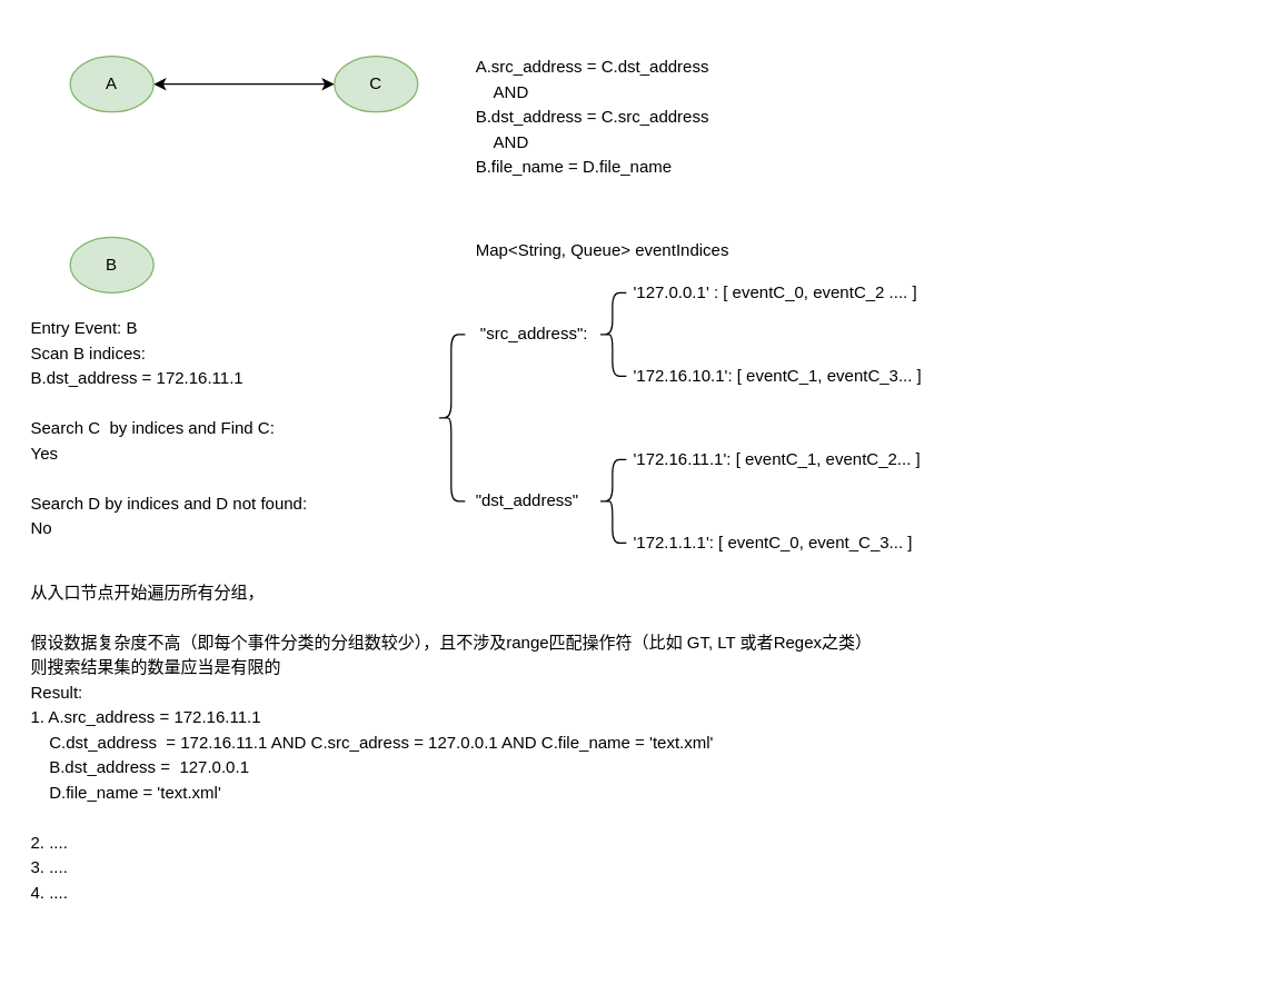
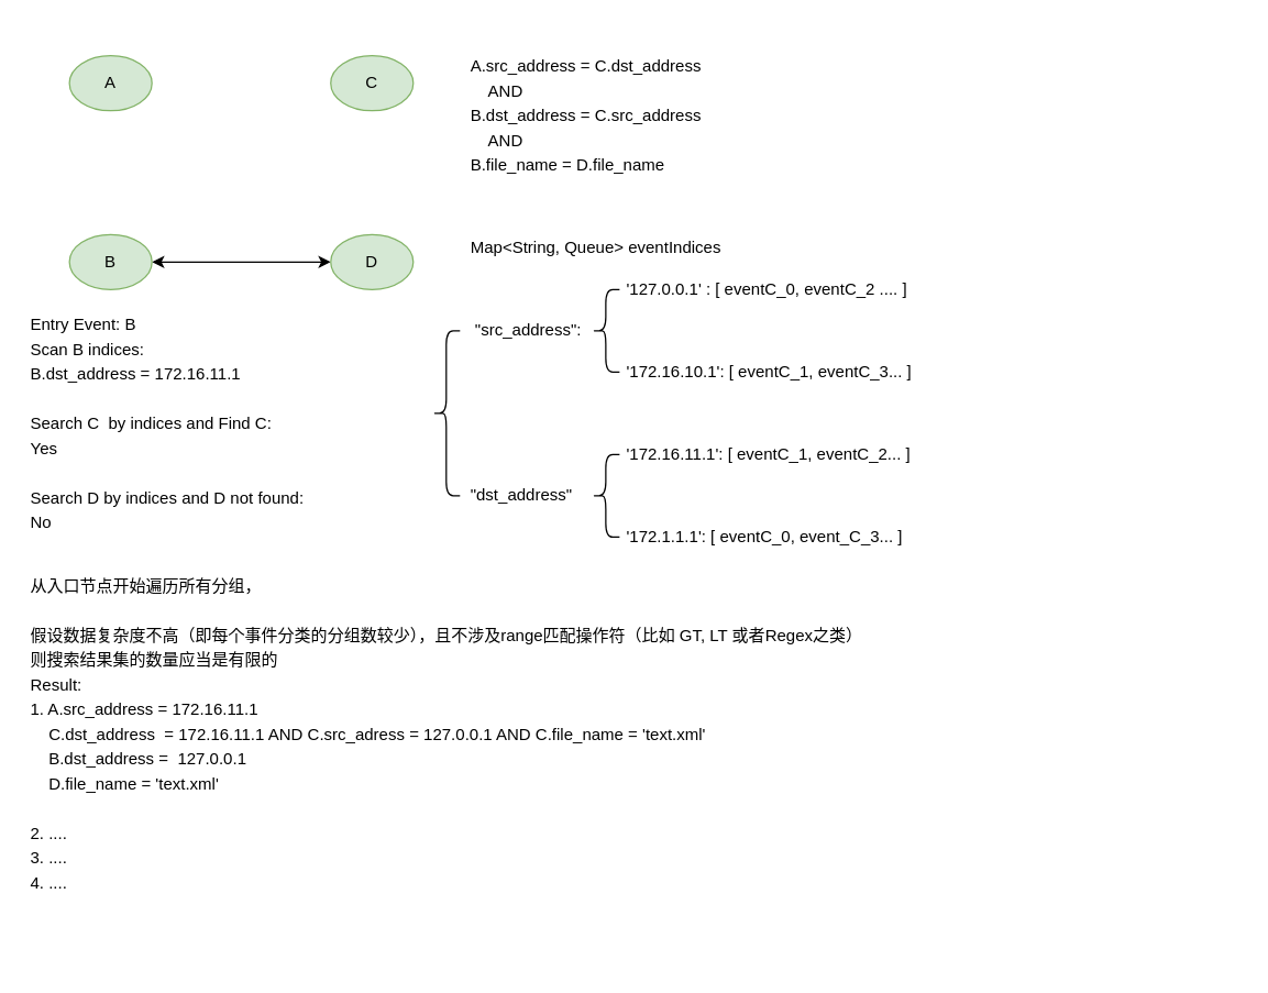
  <mxCell id="0" />
  <mxCell id="1" parent="0" />
- <mxCell id="2" style="edgeStyle=orthogonalEdgeStyle;rounded=0;orthogonalLoop=1;jettySize=auto;html=1;exitX=1;exitY=0.5;exitDx=0;exitDy=0;startArrow=classic;startFill=1;" edge="1" parent="1" source="3" target="4"><mxGeometry relative="1" as="geometry" /></mxCell>
  <mxCell id="3" value="A" style="ellipse;whiteSpace=wrap;html=1;fillColor=#d5e8d4;strokeColor=#82b366;" vertex="1" parent="1"><mxGeometry x="50" y="40" width="60" height="40" as="geometry" /></mxCell>
  <mxCell id="4" value="C" style="ellipse;whiteSpace=wrap;html=1;fillColor=#d5e8d4;strokeColor=#82b366;" vertex="1" parent="1"><mxGeometry x="240" y="40" width="60" height="40" as="geometry" /></mxCell>
+ <mxCell id="5" style="edgeStyle=none;rounded=0;orthogonalLoop=1;jettySize=auto;html=1;exitX=1;exitY=0.5;exitDx=0;exitDy=0;startArrow=classic;startFill=1;" edge="1" parent="1" source="6" target="7"><mxGeometry relative="1" as="geometry" /></mxCell>
  <mxCell id="6" value="B" style="ellipse;whiteSpace=wrap;html=1;fillColor=#d5e8d4;strokeColor=#82b366;" vertex="1" parent="1"><mxGeometry x="50" y="170" width="60" height="40" as="geometry" /></mxCell>
+ <mxCell id="7" value="D" style="ellipse;whiteSpace=wrap;html=1;fillColor=#d5e8d4;strokeColor=#82b366;" vertex="1" parent="1"><mxGeometry x="240" y="170" width="60" height="40" as="geometry" /></mxCell>
  <mxCell id="8" value="&lt;p style=&quot;line-height: 150%&quot;&gt;A.src_address = C.dst_address &lt;br&gt;&amp;nbsp; &amp;nbsp; AND &lt;br&gt;B.dst_address = C.src_address&lt;br&gt;&amp;nbsp; &amp;nbsp; AND&lt;br&gt;B.file_name = D.file_name&lt;/p&gt;&lt;p style=&quot;line-height: 150%&quot;&gt;&lt;br&gt;&lt;/p&gt;&lt;p style=&quot;line-height: 150%&quot;&gt;Map&amp;lt;String, Queue&amp;gt; eventIndices&amp;nbsp;&amp;nbsp;&lt;/p&gt;&lt;p style=&quot;line-height: 150%&quot;&gt;&amp;nbsp; &amp;nbsp; &amp;nbsp; &amp;nbsp; &amp;nbsp; &amp;nbsp; &amp;nbsp; &amp;nbsp; &amp;nbsp; &amp;nbsp; &amp;nbsp; &amp;nbsp; &amp;nbsp; &amp;nbsp; &amp;nbsp; &amp;nbsp; &amp;nbsp; '127.0.0.1' : [ eventC_0, eventC_2 .... ]&lt;/p&gt;&lt;p style=&quot;line-height: 150%&quot;&gt;&amp;nbsp;&quot;src_address&quot;:&amp;nbsp;&lt;/p&gt;&lt;p style=&quot;line-height: 150%&quot;&gt;&amp;nbsp; &amp;nbsp; &amp;nbsp; &amp;nbsp; &amp;nbsp; &amp;nbsp; &amp;nbsp; &amp;nbsp; &amp;nbsp; &amp;nbsp; &amp;nbsp; &amp;nbsp; &amp;nbsp; &amp;nbsp; &amp;nbsp; &amp;nbsp; &amp;nbsp; '172.16.10.1': [ eventC_1, eventC_3... ]&lt;/p&gt;&lt;p style=&quot;line-height: 150%&quot;&gt;&lt;br&gt;&lt;/p&gt;&lt;p style=&quot;line-height: 150%&quot;&gt;&amp;nbsp; &amp;nbsp; &amp;nbsp; &amp;nbsp; &amp;nbsp; &amp;nbsp; &amp;nbsp; &amp;nbsp; &amp;nbsp; &amp;nbsp; &amp;nbsp; &amp;nbsp; &amp;nbsp; &amp;nbsp; &amp;nbsp; &amp;nbsp; &amp;nbsp; '172.16.11.1': [ eventC_1, eventC_2... ]&lt;/p&gt;&lt;p style=&quot;line-height: 150%&quot;&gt;&quot;dst_address&quot;&lt;/p&gt;&lt;p style=&quot;line-height: 150%&quot;&gt;&amp;nbsp; &amp;nbsp; &amp;nbsp; &amp;nbsp; &amp;nbsp; &amp;nbsp; &amp;nbsp; &amp;nbsp; &amp;nbsp; &amp;nbsp; &amp;nbsp; &amp;nbsp; &amp;nbsp; &amp;nbsp; &amp;nbsp; &amp;nbsp; &amp;nbsp; '172.1.1.1': [ eventC_0, event_C_3... ]&lt;/p&gt;" style="text;html=1;" vertex="1" parent="1"><mxGeometry x="340" y="20" width="560" height="390" as="geometry" /></mxCell>
  <mxCell id="9" value="" style="shape=curlyBracket;whiteSpace=wrap;html=1;rounded=1;" vertex="1" parent="1"><mxGeometry x="314" y="240" width="20" height="120" as="geometry" /></mxCell>
  <mxCell id="10" value="" style="shape=curlyBracket;whiteSpace=wrap;html=1;rounded=1;" vertex="1" parent="1"><mxGeometry x="430" y="210" width="20" height="60" as="geometry" /></mxCell>
  <mxCell id="11" value="" style="shape=curlyBracket;whiteSpace=wrap;html=1;rounded=1;" vertex="1" parent="1"><mxGeometry x="430" y="330" width="20" height="60" as="geometry" /></mxCell>
  <mxCell id="12" value="&lt;span style=&quot;white-space: nowrap ; line-height: 150%&quot;&gt;Entry Event: B&lt;br&gt;Scan B indices:&lt;br&gt;B.dst_address = 172.16.11.1&lt;br&gt;&lt;br&gt;Search C&amp;nbsp; by indices and Find C:&lt;br&gt;Yes&lt;br&gt;&lt;br&gt;Search D by indices and D not found:&lt;br&gt;No&lt;br&gt;&lt;/span&gt;" style="text;html=1;strokeColor=none;fillColor=none;align=left;verticalAlign=top;" vertex="1" parent="1"><mxGeometry x="20" y="220" width="270" height="180" as="geometry" /></mxCell>
  <mxCell id="13" value="&lt;span style=&quot;white-space: nowrap ; line-height: 150%&quot;&gt;从入口节点开始遍历所有分组，&lt;br&gt;&lt;br&gt;假设数据复杂度不高（即每个事件分类的分组数较少），且不涉及range匹配操作符（比如 GT, LT 或者Regex之类）&lt;br&gt;则搜索结果集的数量应当是有限的&lt;br&gt;Result:&lt;br&gt;1. A.src_address = 172.16.11.1&lt;br&gt;&amp;nbsp; &amp;nbsp; C.dst_address&amp;nbsp; = 172.16.11.1 AND C.src_adress = 127.0.0.1 AND C.file_name = 'text.xml'&lt;br&gt;&amp;nbsp; &amp;nbsp; B.dst_address =&amp;nbsp; 127.0.0.1&lt;br&gt;&amp;nbsp; &amp;nbsp; D.file_name = 'text.xml'&lt;br&gt;&lt;br&gt;2. ....&lt;br&gt;3. ....&lt;br&gt;4. ....&lt;br&gt;&lt;/span&gt;" style="text;html=1;strokeColor=none;fillColor=none;align=left;verticalAlign=top;" vertex="1" parent="1"><mxGeometry x="20" y="410" width="660" height="290" as="geometry" /></mxCell>
